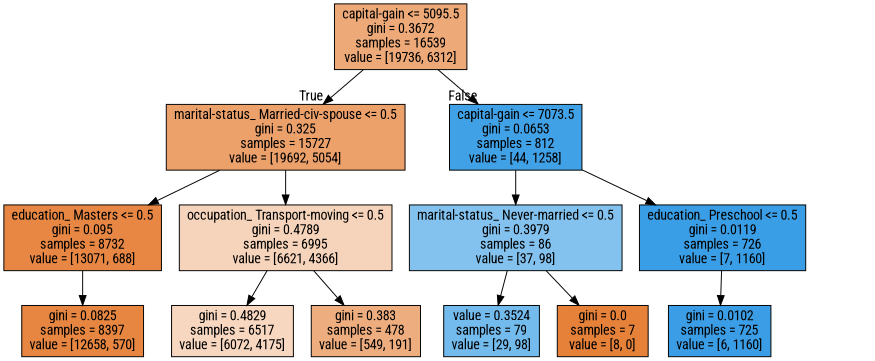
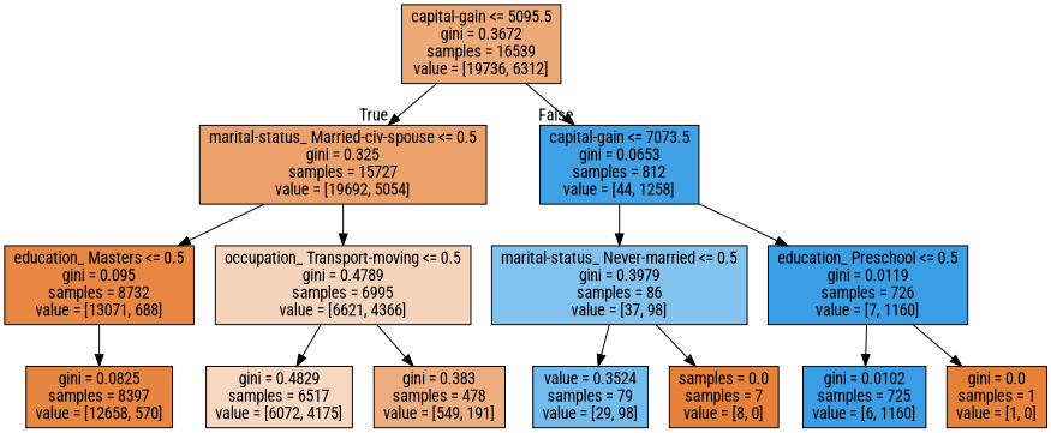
  digraph {
    fontname="Roboto Condensed"
    node [color=black fillcolor="#e58139ff" fontname="Roboto Condensed" shape=box style=filled]
    edge [fontname="Roboto Condensed"]
    n1 [fillcolor="#e58139ad" label="capital-gain <= 5095.5\ngini = 0.3672\nsamples = 16539\nvalue = [19736, 6312]"]
    n2 [fillcolor="#e58139be" label="marital-status_ Married-civ-spouse <= 0.5\ngini = 0.325\nsamples = 15727\nvalue = [19692, 5054]"]
    n3 [fillcolor="#399de5f6" label="capital-gain <= 7073.5\ngini = 0.0653\nsamples = 812\nvalue = [44, 1258]"]
    n4 [fillcolor="#e58139f2" label="education_ Masters <= 0.5\ngini = 0.095\nsamples = 8732\nvalue = [13071, 688]"]
    n5 [fillcolor="#e5813957" label="occupation_ Transport-moving <= 0.5\ngini = 0.4789\nsamples = 6995\nvalue = [6621, 4366]"]
    n6 [fillcolor="#399de59f" label="marital-status_ Never-married <= 0.5\ngini = 0.3979\nsamples = 86\nvalue = [37, 98]"]
    n7 [fillcolor="#399de5fd" label="education_ Preschool <= 0.5\ngini = 0.0119\nsamples = 726\nvalue = [7, 1160]"]
    n8 [fillcolor="#e58139f4" label="gini = 0.0825\nsamples = 8397\nvalue = [12658, 570]"]
    n9 [fillcolor="#e5813950" label="gini = 0.4829\nsamples = 6517\nvalue = [6072, 4175]"]
    n10 [fillcolor="#e58139a6" label="gini = 0.383\nsamples = 478\nvalue = [549, 191]"]
    n11 [fillcolor="#399de5b4" label="value = 0.3524\nsamples = 79\nvalue = [29, 98]"]
-   n12 [label="gini = 0.0\nsamples = 7\nvalue = [8, 0]"]
+   n12 [label="samples = 0.0\nsamples = 7\nvalue = [8, 0]"]
    n13 [fillcolor="#399de5fe" label="gini = 0.0102\nsamples = 725\nvalue = [6, 1160]"]
+   n14 [label="gini = 0.0\nsamples = 1\nvalue = [1, 0]"]
    n1 -> n2 [headlabel=True labelangle=45 labeldistance=2.5]
    n1 -> n3 [headlabel=False labelangle=-45 labeldistance=2.5]
    n2 -> n4
    n2 -> n5
    n3 -> n6
    n3 -> n7
    n4 -> n8
    n5 -> n9
    n5 -> n10
    n6 -> n11
    n6 -> n12
    n7 -> n13
+   n7 -> n14
  }
